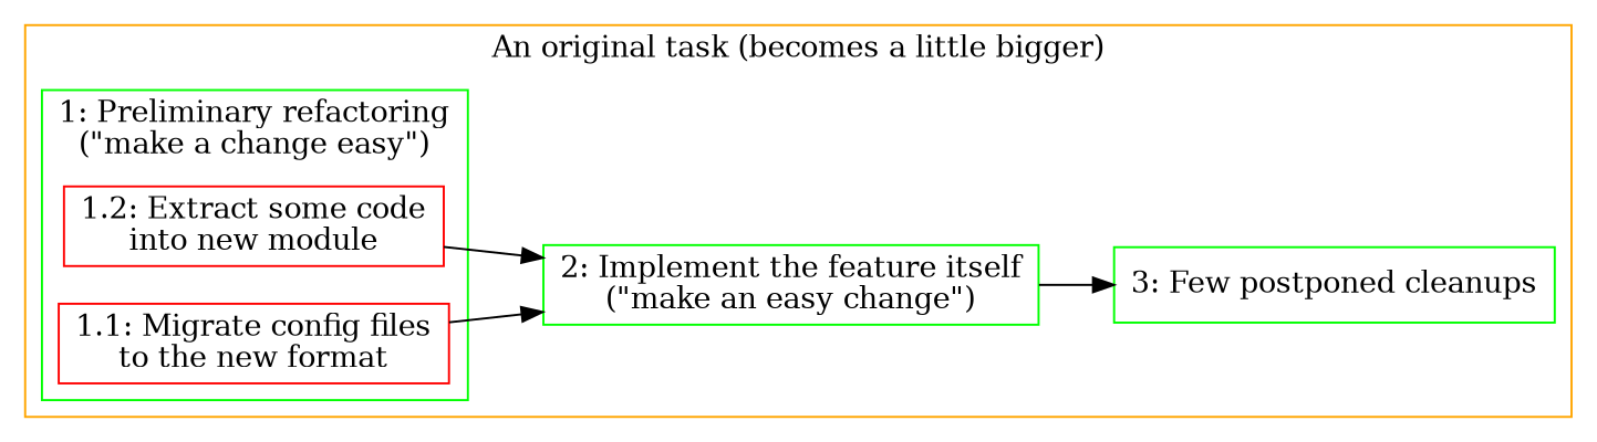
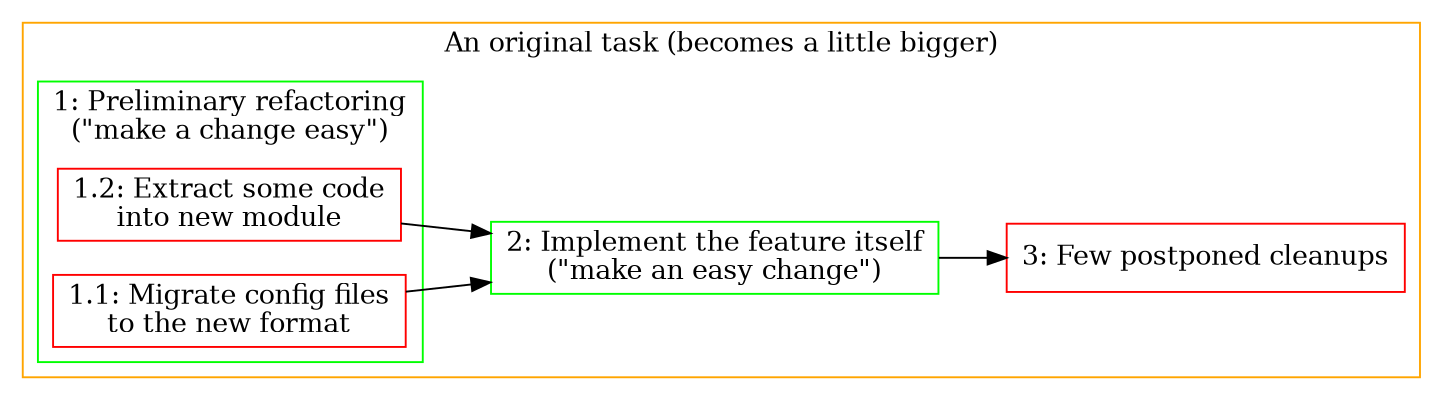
  digraph {
    rankdir=LR
    node [color=red shape=box]
    edge [color=black]
    n1 [label="1.2: Extract some code\ninto new module"]
    n2 [label="1.1: Migrate config files\nto the new format"]
    n3 [color=green label="2: Implement the feature itself\n(&quot;make an easy change&quot;)"]
-   n4 [color=green label="3: Few postponed cleanups"]
+   n4 [label="3: Few postponed cleanups"]
    subgraph cluster_1 {
      color=orange
      label="An original task (becomes a little bigger)"
      n3
      n4
      subgraph cluster_2 {
        color=green
        label="1: Preliminary refactoring\n(&quot;make a change easy&quot;)"
        n1
        n2
      }
    }
    n1 -> n3
    n2 -> n3
    n3 -> n4
  }
